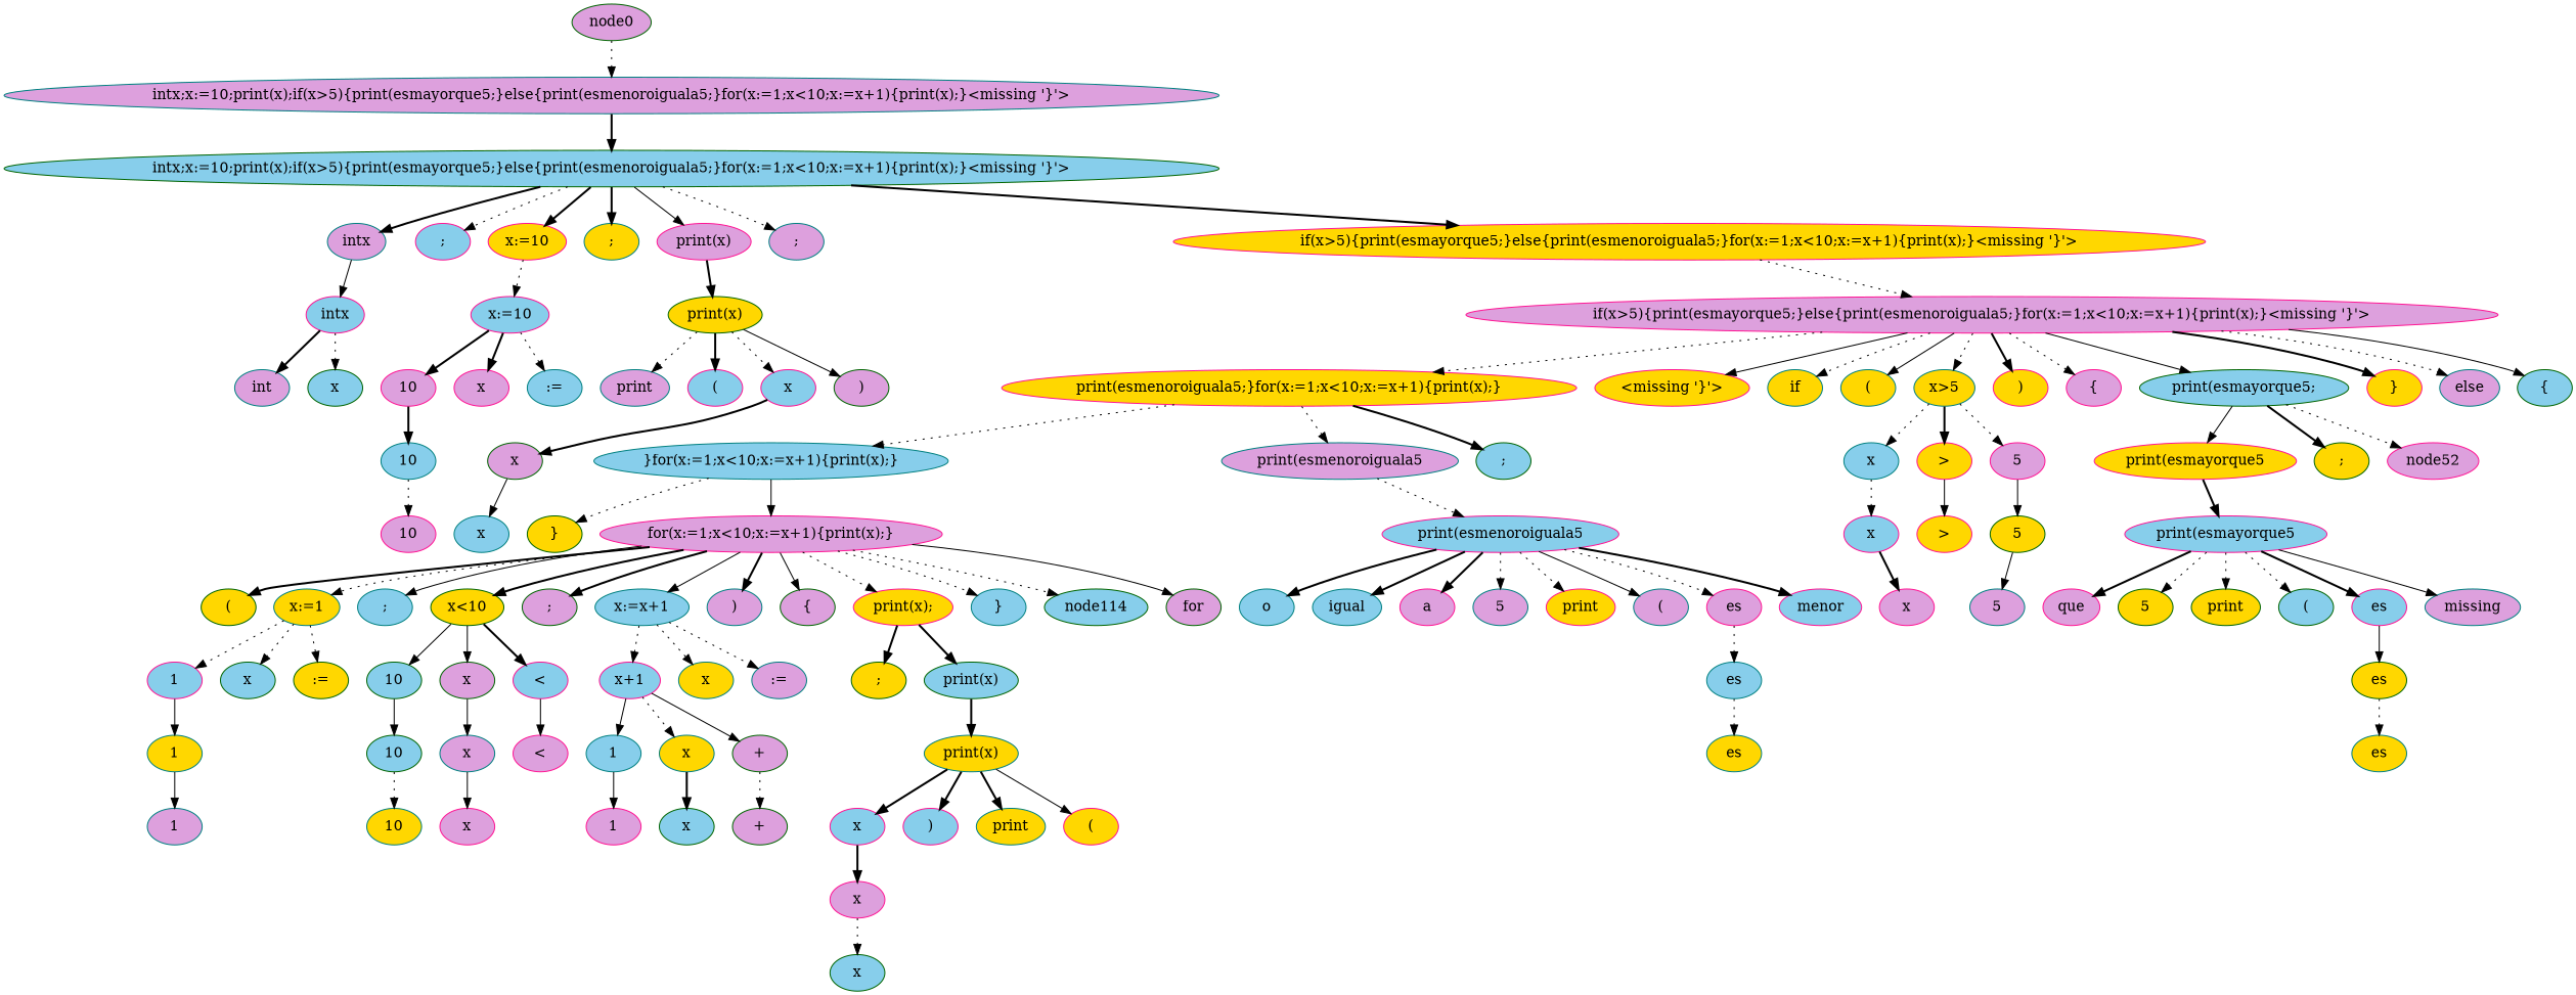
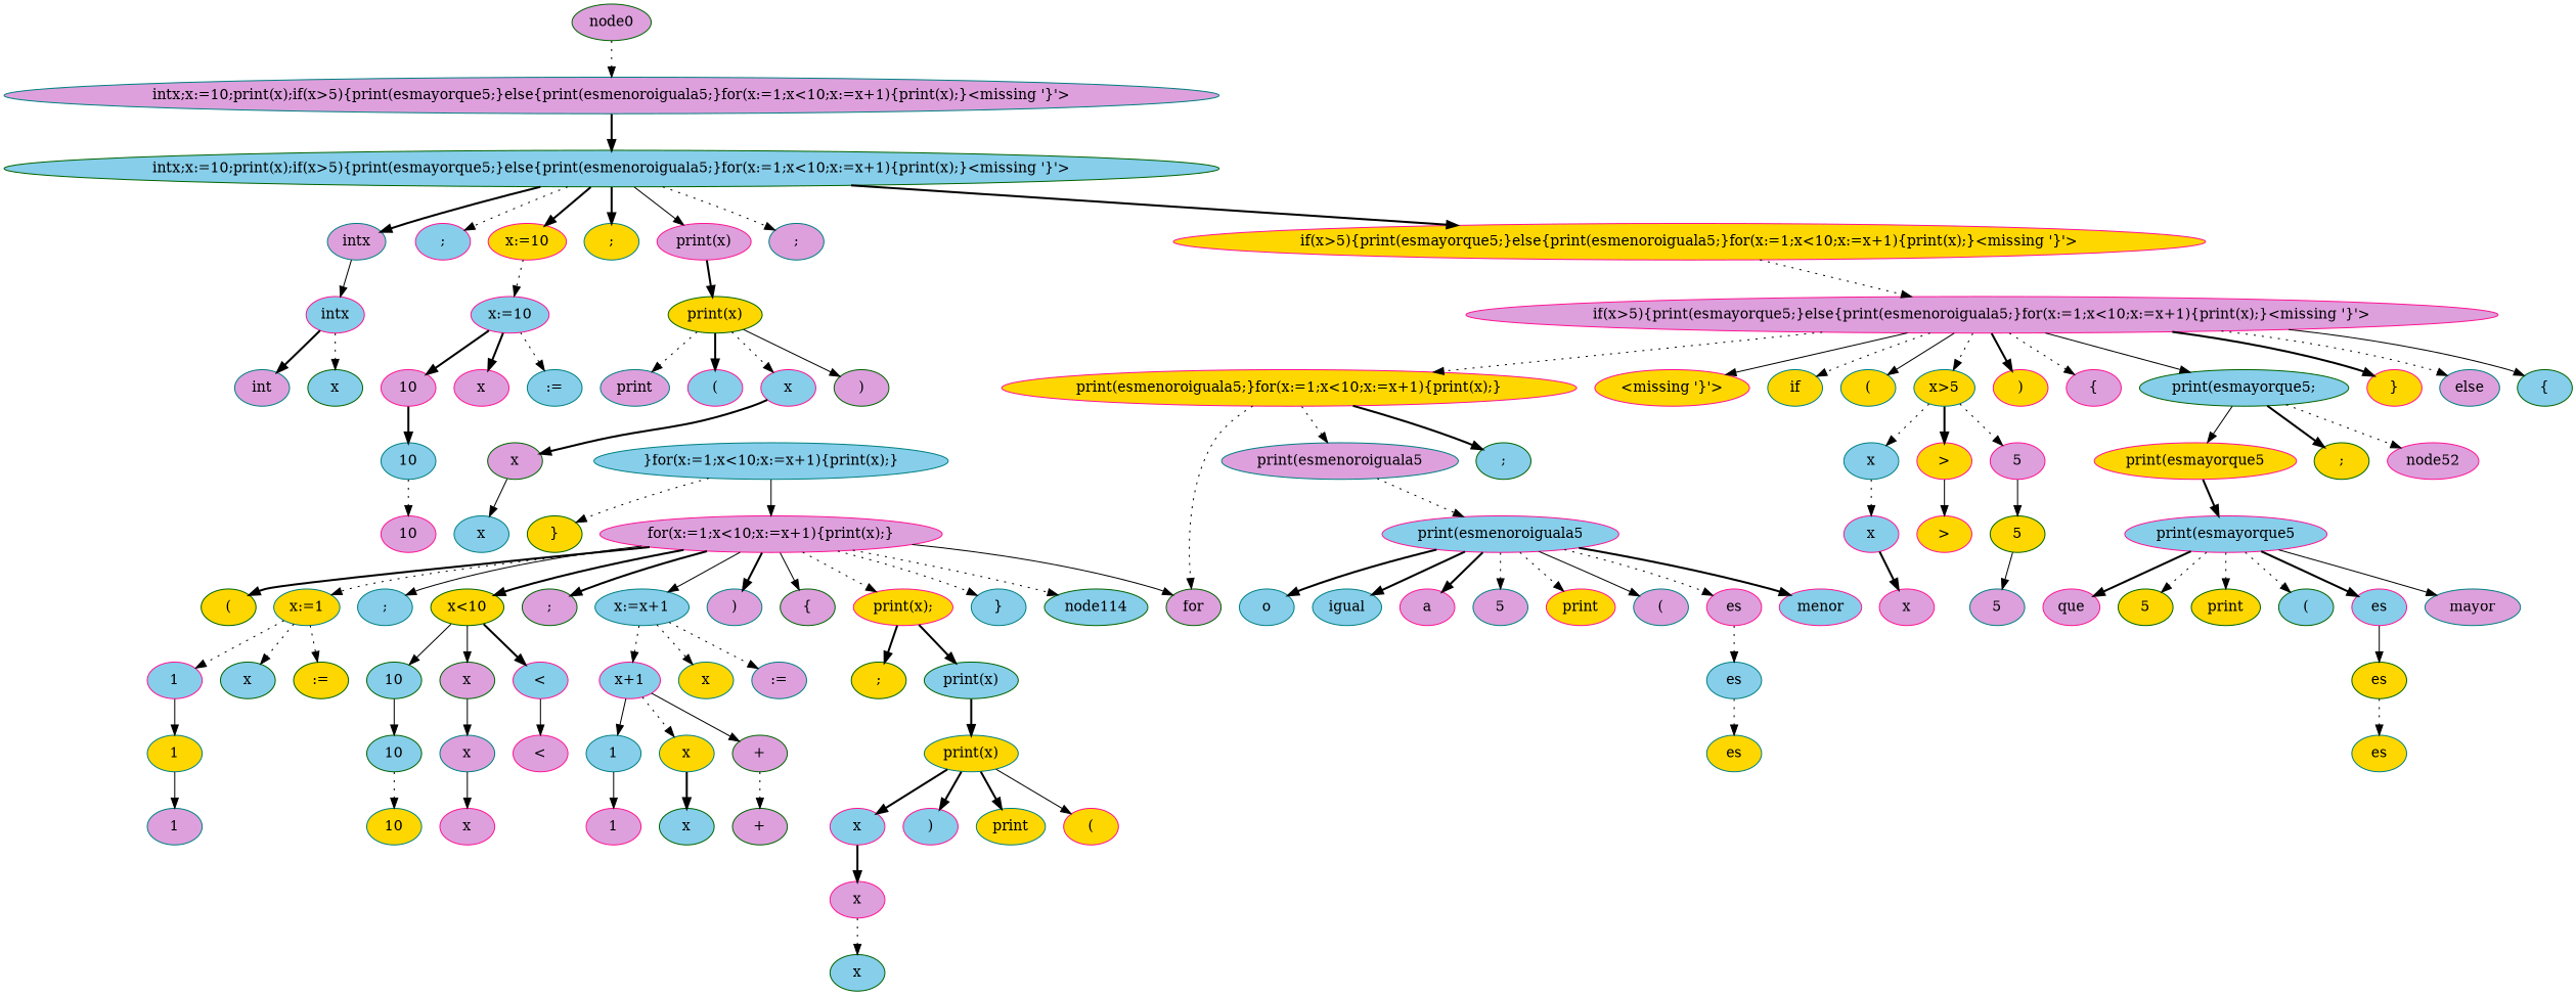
  digraph {
    node [color=deeppink fillcolor=plum style=filled]
    edge [style=dotted]
    n1 [color=teal label="intx;x:=10;print(x);if(x>5){print(esmayorque5;}else{print(esmenoroiguala5;}for(x:=1;x<10;x:=x+1){print(x);}<missing '}'>"]
    n2 [color=darkgreen fillcolor=skyblue label="intx;x:=10;print(x);if(x>5){print(esmayorque5;}else{print(esmenoroiguala5;}for(x:=1;x<10;x:=x+1){print(x);}<missing '}'>"]
    n3 [color=teal label=intx]
    n4 [fillcolor=skyblue label=";"]
    n5 [fillcolor=gold label="x:=10"]
    n6 [color=teal fillcolor=gold label=";"]
    n7 [label="print(x)"]
    n8 [color=teal label=";"]
    n9 [fillcolor=gold label="if(x>5){print(esmayorque5;}else{print(esmenoroiguala5;}for(x:=1;x<10;x:=x+1){print(x);}<missing '}'>"]
    node0 [color=darkgreen]
    n11 [fillcolor=skyblue label=intx]
    n12 [fillcolor=skyblue label="x:=10"]
    n13 [color=darkgreen fillcolor=gold label="print(x)"]
    n14 [label="if(x>5){print(esmayorque5;}else{print(esmenoroiguala5;}for(x:=1;x<10;x:=x+1){print(x);}<missing '}'>"]
    n15 [color=teal label=int]
    n16 [color=darkgreen fillcolor=skyblue label=x]
    n17 [label=x]
    n18 [color=teal fillcolor=skyblue label=":="]
    n19 [label=10]
    n20 [color=teal fillcolor=skyblue label=10]
    n21 [label=10]
    n22 [color=teal label=print]
    n23 [fillcolor=skyblue label="("]
    n24 [fillcolor=skyblue label=x]
    n25 [color=darkgreen label=")"]
    n26 [color=darkgreen label=x]
    n27 [color=teal fillcolor=skyblue label=x]
    n28 [color=teal fillcolor=gold label=if]
    n29 [color=teal fillcolor=gold label="("]
    n30 [color=teal fillcolor=gold label="x>5"]
    n31 [fillcolor=gold label=")"]
    n32 [label="{"]
    n33 [color=darkgreen fillcolor=skyblue label="print(esmayorque5;"]
    n34 [fillcolor=gold label="}"]
    n35 [color=teal label=else]
    n36 [color=darkgreen fillcolor=skyblue label="{"]
    n37 [fillcolor=gold label="print(esmenoroiguala5;}for(x:=1;x<10;x:=x+1){print(x);}"]
    n38 [fillcolor=gold label="<missing '}'>"]
    n39 [color=teal fillcolor=skyblue label=x]
    n40 [fillcolor=gold label=">"]
    n41 [label=5]
    n42 [fillcolor=gold label="print(esmayorque5"]
    n43 [color=darkgreen fillcolor=gold label=";"]
    node52
    n45 [color=teal label="print(esmenoroiguala5"]
    n46 [color=darkgreen fillcolor=skyblue label=";"]
    n47 [color=teal fillcolor=skyblue label="}for(x:=1;x<10;x:=x+1){print(x);}"]
    n48 [fillcolor=skyblue label=x]
    n49 [fillcolor=gold label=">"]
    n50 [color=darkgreen fillcolor=gold label=5]
    n51 [label=x]
    n52 [color=teal label=5]
    n53 [fillcolor=skyblue label="print(esmayorque5"]
    n54 [color=darkgreen fillcolor=gold label=print]
    n55 [color=darkgreen fillcolor=skyblue label="("]
    n56 [fillcolor=skyblue label=es]
-   n57 [color=teal label=missing]
+   n57 [color=teal label=mayor]
    n58 [label=que]
    n59 [color=darkgreen fillcolor=gold label=5]
    n60 [color=darkgreen fillcolor=gold label=es]
    n61 [color=teal fillcolor=gold label=es]
    n62 [fillcolor=skyblue label="print(esmenoroiguala5"]
    n63 [color=darkgreen fillcolor=gold label="}"]
    n64 [label="for(x:=1;x<10;x:=x+1){print(x);}"]
    n65 [fillcolor=gold label=print]
    n66 [color=teal label="("]
    n67 [label=es]
    n68 [fillcolor=skyblue label=menor]
    n69 [color=teal fillcolor=skyblue label=o]
    n70 [color=teal fillcolor=skyblue label=igual]
    n71 [label=a]
    n72 [color=teal label=5]
    n73 [color=teal fillcolor=skyblue label=es]
    n74 [color=teal fillcolor=gold label=es]
    n75 [color=darkgreen label=for]
    n76 [color=darkgreen fillcolor=gold label="("]
    n77 [color=teal fillcolor=gold label="x:=1"]
    n78 [color=teal fillcolor=skyblue label=";"]
    n79 [color=darkgreen fillcolor=gold label="x<10"]
    n80 [color=darkgreen label=";"]
    n81 [color=teal fillcolor=skyblue label="x:=x+1"]
    n82 [color=teal label=")"]
    n83 [color=darkgreen label="{"]
    n84 [fillcolor=gold label="print(x);"]
    n85 [color=teal fillcolor=skyblue label="}"]
    node114 [color=darkgreen fillcolor=skyblue]
    n87 [color=darkgreen fillcolor=skyblue label=x]
    n88 [color=darkgreen fillcolor=gold label=":="]
    n89 [fillcolor=skyblue label=1]
    n90 [color=darkgreen label=x]
    n91 [fillcolor=skyblue label="<"]
    n92 [color=darkgreen fillcolor=skyblue label=10]
    n93 [color=teal fillcolor=gold label=x]
    n94 [color=teal label=":="]
    n95 [fillcolor=skyblue label="x+1"]
    n96 [color=darkgreen fillcolor=skyblue label="print(x)"]
    n97 [color=darkgreen fillcolor=gold label=";"]
    n98 [color=teal fillcolor=gold label=1]
    n99 [color=teal label=1]
    n100 [color=teal label=x]
    n101 [label="<"]
    n102 [color=darkgreen fillcolor=skyblue label=10]
    n103 [label=x]
    n104 [color=teal fillcolor=gold label=10]
    n105 [color=teal fillcolor=gold label=x]
    n106 [color=darkgreen label="+"]
    n107 [color=teal fillcolor=skyblue label=1]
    n108 [color=darkgreen fillcolor=skyblue label=x]
    n109 [color=darkgreen label="+"]
    n110 [label=1]
    n111 [color=teal fillcolor=gold label="print(x)"]
    n112 [color=teal fillcolor=gold label=print]
    n113 [fillcolor=gold label="("]
    n114 [fillcolor=skyblue label=x]
    n115 [fillcolor=skyblue label=")"]
    n116 [label=x]
    n117 [color=darkgreen fillcolor=skyblue label=x]
    n1 -> n2 [style=bold]
    n2 -> n3 [style=bold]
    n2 -> n4
    n2 -> n5 [style=bold]
    n2 -> n6 [style=bold]
    n2 -> n7 [style=solid]
    n2 -> n8
    n2 -> n9 [style=bold]
    n3 -> n11 [style=solid]
    n5 -> n12
    n7 -> n13 [style=bold]
    n9 -> n14
    node0 -> n1
    n11 -> n15 [style=bold]
    n11 -> n16
    n12 -> n17 [style=bold]
    n12 -> n18
    n12 -> n19 [style=bold]
    n13 -> n22
    n13 -> n23 [style=bold]
    n13 -> n24
    n13 -> n25 [style=solid]
    n14 -> n28
    n14 -> n29 [style=solid]
    n14 -> n30
    n14 -> n31 [style=bold]
    n14 -> n32
    n14 -> n33 [style=solid]
    n14 -> n34 [style=bold]
    n14 -> n35
    n14 -> n36 [style=solid]
    n14 -> n37
    n14 -> n38 [style=solid]
    n19 -> n20 [style=bold]
    n20 -> n21
    n24 -> n26 [style=bold]
    n26 -> n27 [style=solid]
    n30 -> n39
    n30 -> n40 [style=bold]
    n30 -> n41
    n33 -> n42 [style=solid]
    n33 -> n43 [style=bold]
    n33 -> node52
    n37 -> n45
    n37 -> n46 [style=bold]
-   n37 -> n47
+   n37 -> n75
    n39 -> n48
    n40 -> n49 [style=solid]
    n41 -> n50 [style=solid]
    n42 -> n53 [style=bold]
    n45 -> n62
    n47 -> n63
    n47 -> n64 [style=solid]
    n48 -> n51 [style=bold]
    n50 -> n52 [style=solid]
    n53 -> n54
    n53 -> n55
    n53 -> n56 [style=bold]
    n53 -> n57 [style=solid]
    n53 -> n58 [style=bold]
    n53 -> n59
    n56 -> n60 [style=solid]
    n60 -> n61
    n62 -> n65
    n62 -> n66 [style=solid]
    n62 -> n67
    n62 -> n68 [style=bold]
    n62 -> n69 [style=bold]
    n62 -> n70 [style=bold]
    n62 -> n71 [style=bold]
    n62 -> n72
    n64 -> n75 [style=solid]
    n64 -> n76 [style=bold]
    n64 -> n77
    n64 -> n78 [style=solid]
    n64 -> n79 [style=bold]
    n64 -> n80 [style=bold]
    n64 -> n81 [style=solid]
    n64 -> n82 [style=bold]
    n64 -> n83 [style=solid]
    n64 -> n84
    n64 -> n85
    n64 -> node114
    n67 -> n73
    n73 -> n74
    n77 -> n87
    n77 -> n88
    n77 -> n89
    n79 -> n90 [style=solid]
    n79 -> n91 [style=bold]
    n79 -> n92 [style=solid]
    n81 -> n93
    n81 -> n94
    n81 -> n95
    n84 -> n96 [style=bold]
    n84 -> n97 [style=bold]
    n89 -> n98 [style=solid]
    n90 -> n100 [style=solid]
    n91 -> n101 [style=solid]
    n92 -> n102 [style=solid]
    n95 -> n105
    n95 -> n106 [style=solid]
    n95 -> n107 [style=solid]
    n96 -> n111 [style=bold]
    n98 -> n99 [style=solid]
    n100 -> n103 [style=solid]
    n102 -> n104
    n105 -> n108 [style=bold]
    n106 -> n109
    n107 -> n110 [style=solid]
    n111 -> n112 [style=bold]
    n111 -> n113 [style=solid]
    n111 -> n114 [style=bold]
    n111 -> n115 [style=bold]
    n114 -> n116 [style=bold]
    n116 -> n117
  }
